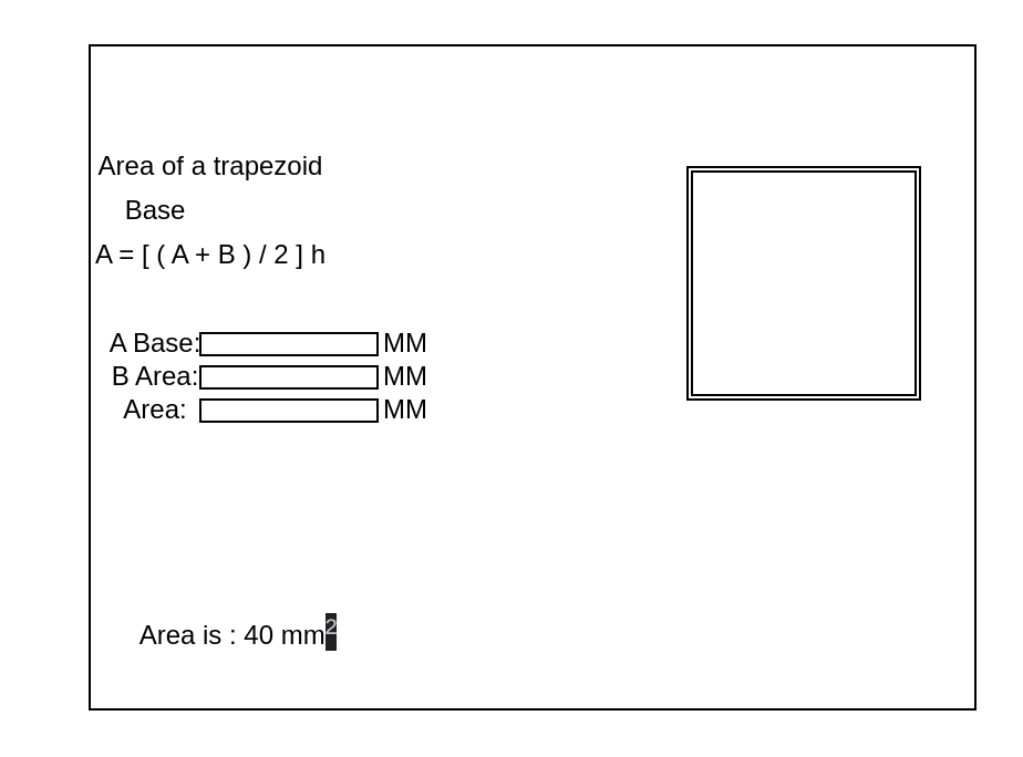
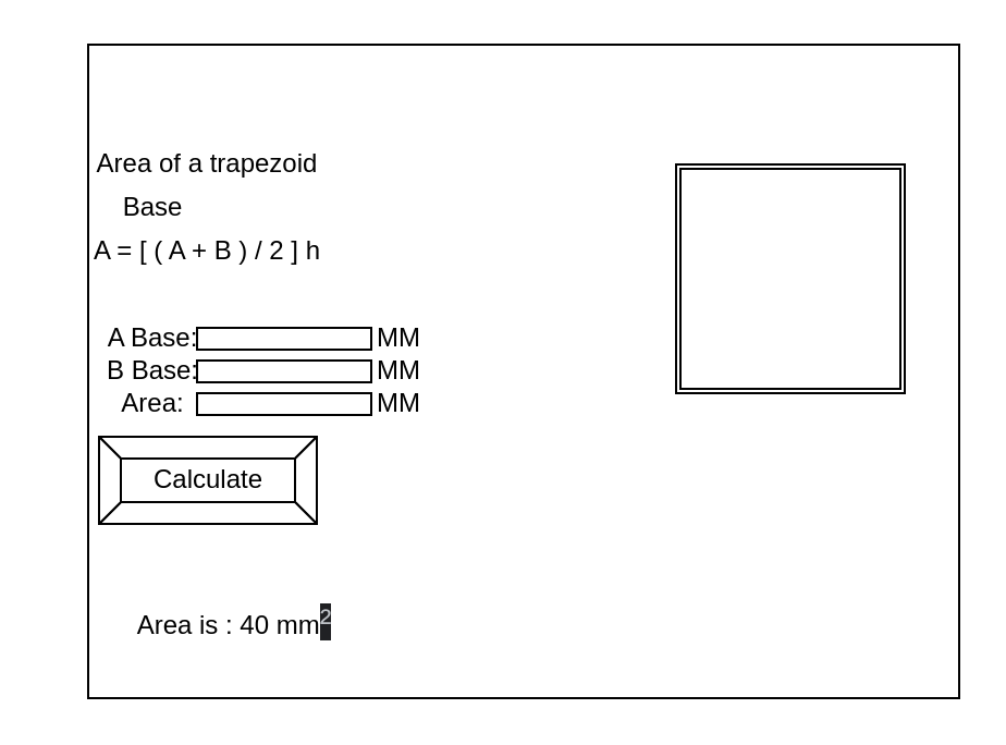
  <mxCell id="0" />
  <mxCell id="1" parent="0" />
  <mxCell id="2" value="" style="rounded=0;whiteSpace=wrap;html=1;" parent="1" vertex="1"><mxGeometry x="40" y="20" width="400" height="300" as="geometry" /></mxCell>
+ <mxCell id="3" value="Calculate" style="labelPosition=center;verticalLabelPosition=middle;align=center;html=1;shape=mxgraph.basic.button;dx=10;" parent="1" vertex="1"><mxGeometry x="45" y="200" width="100" height="40" as="geometry" /></mxCell>
  <mxCell id="4" value="A = [ ( A + B ) / 2 ] h" style="text;html=1;strokeColor=none;fillColor=none;align=center;verticalAlign=middle;whiteSpace=wrap;rounded=0;" vertex="1" parent="1"><mxGeometry x="30" y="100" width="130" height="30" as="geometry" /></mxCell>
  <mxCell id="5" value="Area of a trapezoid" style="text;html=1;strokeColor=none;fillColor=none;align=center;verticalAlign=middle;whiteSpace=wrap;rounded=0;" vertex="1" parent="1"><mxGeometry x="20" y="60" width="150" height="30" as="geometry" /></mxCell>
  <mxCell id="6" value="Base" style="text;html=1;strokeColor=none;fillColor=none;align=center;verticalAlign=middle;whiteSpace=wrap;rounded=0;" vertex="1" parent="1"><mxGeometry x="40" y="80" width="60" height="30" as="geometry" /></mxCell>
  <mxCell id="7" value="A Base:" style="text;html=1;strokeColor=none;fillColor=none;align=center;verticalAlign=middle;whiteSpace=wrap;rounded=0;" vertex="1" parent="1"><mxGeometry x="40" y="140" width="60" height="30" as="geometry" /></mxCell>
- <mxCell id="8" value="B Area:" style="text;html=1;strokeColor=none;fillColor=none;align=center;verticalAlign=middle;whiteSpace=wrap;rounded=0;" vertex="1" parent="1"><mxGeometry x="40" y="155" width="60" height="30" as="geometry" /></mxCell>
+ <mxCell id="8" value="B Base:" style="text;html=1;strokeColor=none;fillColor=none;align=center;verticalAlign=middle;whiteSpace=wrap;rounded=0;" vertex="1" parent="1"><mxGeometry x="40" y="155" width="60" height="30" as="geometry" /></mxCell>
  <mxCell id="9" value="Area:" style="text;html=1;strokeColor=none;fillColor=none;align=center;verticalAlign=middle;whiteSpace=wrap;rounded=0;" vertex="1" parent="1"><mxGeometry x="40" y="170" width="60" height="30" as="geometry" /></mxCell>
  <mxCell id="10" value="" style="rounded=0;whiteSpace=wrap;html=1;" vertex="1" parent="1"><mxGeometry x="90" y="180" width="80" height="10" as="geometry" /></mxCell>
  <mxCell id="11" value="" style="rounded=0;whiteSpace=wrap;html=1;" vertex="1" parent="1"><mxGeometry x="90" y="165" width="80" height="10" as="geometry" /></mxCell>
  <mxCell id="12" value="" style="rounded=0;whiteSpace=wrap;html=1;" vertex="1" parent="1"><mxGeometry x="90" y="150" width="80" height="10" as="geometry" /></mxCell>
  <mxCell id="13" value="MM" style="text;html=1;strokeColor=none;fillColor=none;align=center;verticalAlign=middle;whiteSpace=wrap;rounded=0;" vertex="1" parent="1"><mxGeometry x="153" y="140" width="60" height="30" as="geometry" /></mxCell>
  <mxCell id="14" value="MM" style="text;html=1;strokeColor=none;fillColor=none;align=center;verticalAlign=middle;whiteSpace=wrap;rounded=0;" vertex="1" parent="1"><mxGeometry x="153" y="155" width="60" height="30" as="geometry" /></mxCell>
  <mxCell id="15" value="MM" style="text;html=1;strokeColor=none;fillColor=none;align=center;verticalAlign=middle;whiteSpace=wrap;rounded=0;" vertex="1" parent="1"><mxGeometry x="153" y="170" width="60" height="30" as="geometry" /></mxCell>
  <mxCell id="16" value="" style="shape=ext;double=1;whiteSpace=wrap;html=1;aspect=fixed;" vertex="1" parent="1"><mxGeometry x="310" y="75" width="105" height="105" as="geometry" /></mxCell>
  <mxCell id="17" value="Area is : 40 mm&lt;span style=&quot;color: rgb(189 , 193 , 198) ; font-family: &amp;#34;arial&amp;#34; , sans-serif ; font-size: 16px ; background-color: rgb(32 , 33 , 36)&quot;&gt;²&lt;/span&gt;" style="text;html=1;strokeColor=none;fillColor=none;align=center;verticalAlign=middle;whiteSpace=wrap;rounded=0;" vertex="1" parent="1"><mxGeometry x="50" y="270" width="115" height="30" as="geometry" /></mxCell>
